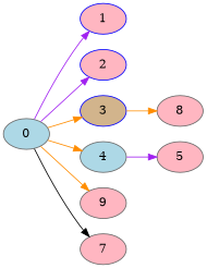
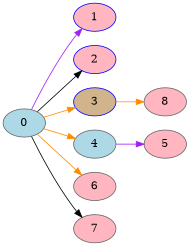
  digraph {
    rankdir=LR
    node [Processor=0 Weight=137 color=gray40 fillcolor=lightpink style=filled]
    edge [Weight=2 color=darkorange]
    0 ["Finish time"=41 "Start time"=0 Weight=41 fillcolor=lightblue]
    1 ["Finish time"=178 "Start time"=41 color=blue]
    2 ["Finish time"=291 Processor=1 "Start time"=181 Weight=110 color=blue]
    3 ["Finish time"=301 "Start time"=178 Weight=123 color=blue fillcolor=tan]
    4 ["Finish time"=428 Processor=1 "Start time"=401 Weight=27 fillcolor=lightblue]
-   6 ["Finish time"=383 "Start time"=301 Weight=82 label=9]
+   6 ["Finish time"=383 "Start time"=301 Weight=82]
    7 ["Finish time"=181 Processor=1 "Start time"=44]
    8 ["Finish time"=438 "Start time"=383 Weight=55]
    5 ["Finish time"=401 Processor=1 "Start time"=291 Weight=110]
    0 -> 1 [Weight=10 color=purple]
-   0 -> 2 [Weight=7 color=purple]
+   0 -> 2 [Weight=7 color=black]
    0 -> 3
    0 -> 4 [Weight=4]
    0 -> 6
    0 -> 7 [Weight=3 color=black]
    3 -> 8 [Weight=9]
    4 -> 5 [color=purple]
  }
